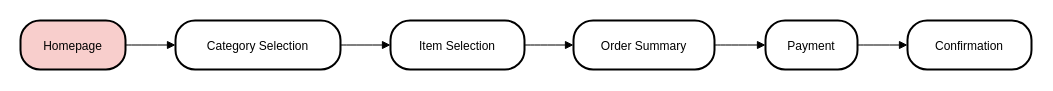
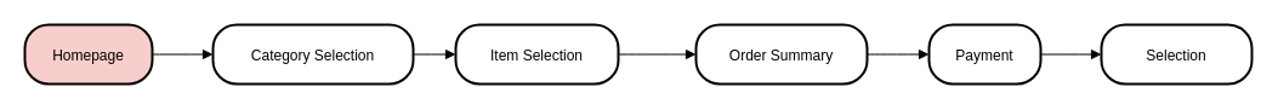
  <mxCell id="0" />
  <mxCell id="1" parent="0" />
  <mxCell id="2" value="Homepage" style="rounded=1;arcSize=40;strokeWidth=2;fillColor=#f8cecc;" vertex="1" parent="1"><mxGeometry x="20" y="20" width="105" height="49" as="geometry" /></mxCell>
  <mxCell id="3" value="Category Selection" style="rounded=1;arcSize=40;strokeWidth=2" vertex="1" parent="1"><mxGeometry x="175" y="20" width="165" height="49" as="geometry" /></mxCell>
- <mxCell id="4" value="Item Selection" style="rounded=1;arcSize=40;strokeWidth=2" vertex="1" parent="1"><mxGeometry x="390" y="20" width="134" height="49" as="geometry" /></mxCell>
+ <mxCell id="4" value="Item Selection" style="rounded=1;arcSize=40;strokeWidth=2" vertex="1" parent="1"><mxGeometry x="375" y="20" width="134" height="49" as="geometry" /></mxCell>
  <mxCell id="5" value="Order Summary" style="rounded=1;arcSize=40;strokeWidth=2" vertex="1" parent="1"><mxGeometry x="573" y="20" width="141" height="49" as="geometry" /></mxCell>
  <mxCell id="6" value="Payment" style="rounded=1;arcSize=40;strokeWidth=2" vertex="1" parent="1"><mxGeometry x="765" y="20" width="92" height="49" as="geometry" /></mxCell>
- <mxCell id="7" value="Confirmation" style="rounded=1;arcSize=40;strokeWidth=2" vertex="1" parent="1"><mxGeometry x="907" y="20" width="124" height="49" as="geometry" /></mxCell>
+ <mxCell id="7" value="Selection" style="rounded=1;arcSize=40;strokeWidth=2" vertex="1" parent="1"><mxGeometry x="907" y="20" width="124" height="49" as="geometry" /></mxCell>
  <mxCell id="8" value="" style="curved=1;startArrow=none;endArrow=block;exitX=1;exitY=0.5;entryX=0;entryY=0.5;" edge="1" parent="1" source="2" target="3"><mxGeometry relative="1" as="geometry"><Array as="points" /></mxGeometry></mxCell>
  <mxCell id="9" value="" style="curved=1;startArrow=none;endArrow=block;exitX=1;exitY=0.5;entryX=0;entryY=0.5;" edge="1" parent="1" source="3" target="4"><mxGeometry relative="1" as="geometry"><Array as="points" /></mxGeometry></mxCell>
  <mxCell id="10" value="" style="curved=1;startArrow=none;endArrow=block;exitX=1;exitY=0.5;entryX=0;entryY=0.5;" edge="1" parent="1" source="4" target="5"><mxGeometry relative="1" as="geometry"><Array as="points" /></mxGeometry></mxCell>
  <mxCell id="11" value="" style="curved=1;startArrow=none;endArrow=block;exitX=1;exitY=0.5;entryX=0;entryY=0.5;" edge="1" parent="1" source="5" target="6"><mxGeometry relative="1" as="geometry"><Array as="points" /></mxGeometry></mxCell>
  <mxCell id="12" value="" style="curved=1;startArrow=none;endArrow=block;exitX=1;exitY=0.5;entryX=0;entryY=0.5;" edge="1" parent="1" source="6" target="7"><mxGeometry relative="1" as="geometry"><Array as="points" /></mxGeometry></mxCell>
